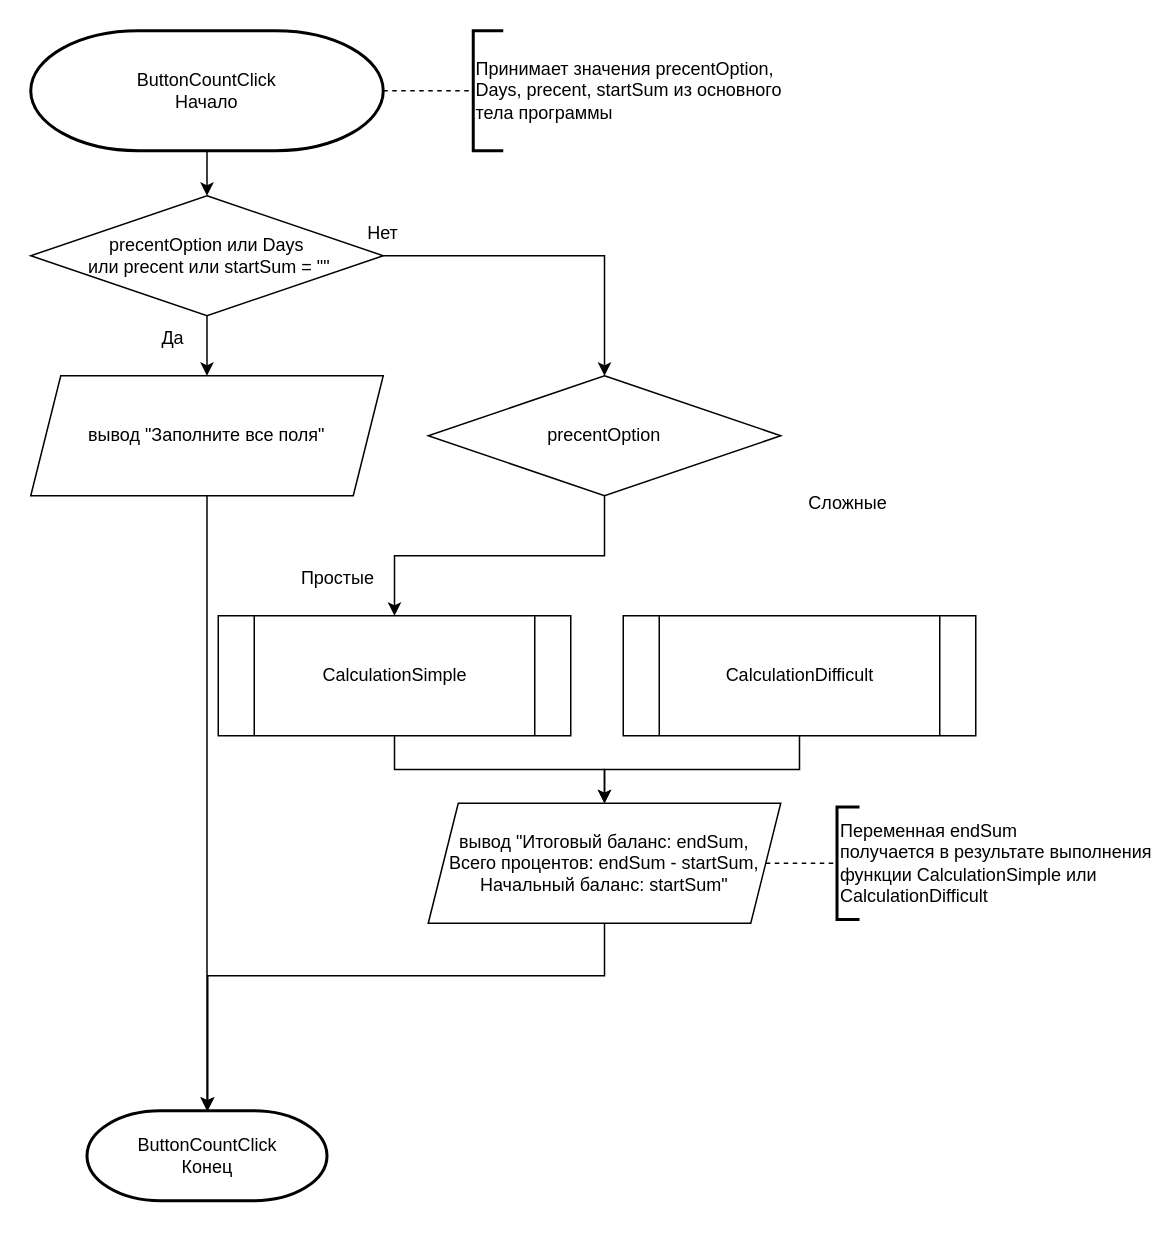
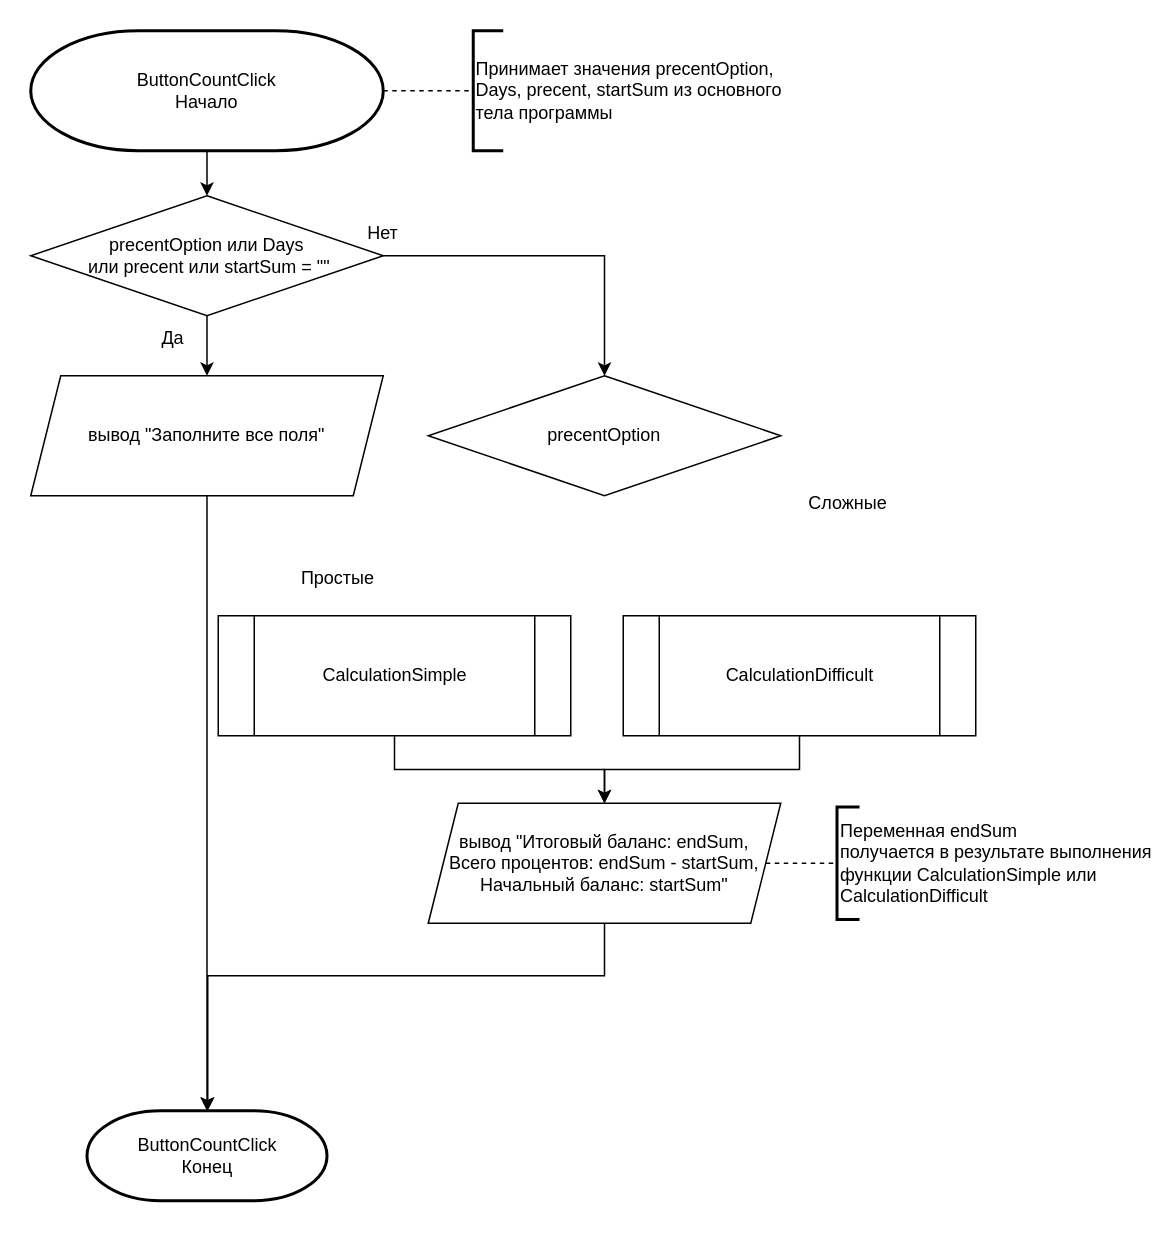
  <mxCell id="0" />
  <mxCell id="1" parent="0" />
  <mxCell id="2" value="" style="edgeStyle=orthogonalEdgeStyle;rounded=0;orthogonalLoop=1;jettySize=auto;html=1;" edge="1" parent="1" source="3" target="9"><mxGeometry relative="1" as="geometry" /></mxCell>
  <mxCell id="3" value="ButtonCountClick&lt;div&gt;Начало&lt;/div&gt;" style="strokeWidth=2;html=1;shape=mxgraph.flowchart.terminator;whiteSpace=wrap;" vertex="1" parent="1"><mxGeometry x="20" y="20" width="235" height="80" as="geometry" /></mxCell>
  <mxCell id="4" value="ButtonCountClick&lt;div&gt;Конец&lt;/div&gt;" style="strokeWidth=2;html=1;shape=mxgraph.flowchart.terminator;whiteSpace=wrap;" vertex="1" parent="1"><mxGeometry x="57.5" y="740" width="160" height="60" as="geometry" /></mxCell>
  <mxCell id="5" value="" style="endArrow=none;dashed=1;html=1;rounded=0;exitX=1;exitY=0.5;exitDx=0;exitDy=0;exitPerimeter=0;" edge="1" parent="1" source="3" target="6"><mxGeometry width="50" height="50" relative="1" as="geometry"><mxPoint x="295" y="270" as="sourcePoint" /><mxPoint x="335" y="60" as="targetPoint" /></mxGeometry></mxCell>
  <mxCell id="6" value="Принимает значения precentOption,&lt;div&gt;Days, precent, startSum из основного&lt;/div&gt;&lt;div&gt;тела программы&lt;/div&gt;" style="strokeWidth=2;html=1;shape=mxgraph.flowchart.annotation_1;align=left;pointerEvents=1;" vertex="1" parent="1"><mxGeometry x="315" y="20" width="20" height="80" as="geometry" /></mxCell>
  <mxCell id="7" style="edgeStyle=orthogonalEdgeStyle;rounded=0;orthogonalLoop=1;jettySize=auto;html=1;" edge="1" parent="1" source="9" target="10"><mxGeometry relative="1" as="geometry" /></mxCell>
  <mxCell id="8" value="" style="edgeStyle=orthogonalEdgeStyle;rounded=0;orthogonalLoop=1;jettySize=auto;html=1;" edge="1" parent="1" source="9" target="12"><mxGeometry relative="1" as="geometry" /></mxCell>
  <mxCell id="9" value="precentOption или Days&lt;div&gt;&amp;nbsp;или precent или startSum = &quot;&quot;&lt;/div&gt;" style="rhombus;whiteSpace=wrap;html=1;" vertex="1" parent="1"><mxGeometry x="20" y="130" width="235" height="80" as="geometry" /></mxCell>
  <mxCell id="10" value="вывод &quot;Заполните все поля&quot;" style="shape=parallelogram;perimeter=parallelogramPerimeter;whiteSpace=wrap;html=1;fixedSize=1;" vertex="1" parent="1"><mxGeometry x="20" y="250" width="235" height="80" as="geometry" /></mxCell>
- <mxCell id="11" style="edgeStyle=orthogonalEdgeStyle;rounded=0;orthogonalLoop=1;jettySize=auto;html=1;" edge="1" parent="1" source="12" target="16"><mxGeometry relative="1" as="geometry" /></mxCell>
  <mxCell id="12" value="precentOption" style="rhombus;whiteSpace=wrap;html=1;" vertex="1" parent="1"><mxGeometry x="285" y="250" width="235" height="80" as="geometry" /></mxCell>
  <mxCell id="13" value="Да" style="text;html=1;align=center;verticalAlign=middle;whiteSpace=wrap;rounded=0;" vertex="1" parent="1"><mxGeometry x="85" y="210" width="60" height="30" as="geometry" /></mxCell>
  <mxCell id="14" value="Нет" style="text;html=1;align=center;verticalAlign=middle;whiteSpace=wrap;rounded=0;" vertex="1" parent="1"><mxGeometry x="225" y="140" width="60" height="30" as="geometry" /></mxCell>
  <mxCell id="15" style="edgeStyle=orthogonalEdgeStyle;rounded=0;orthogonalLoop=1;jettySize=auto;html=1;" edge="1" parent="1" source="16" target="22"><mxGeometry relative="1" as="geometry" /></mxCell>
  <mxCell id="16" value="CalculationSimple" style="shape=process;whiteSpace=wrap;html=1;backgroundOutline=1;" vertex="1" parent="1"><mxGeometry x="145" y="410" width="235" height="80" as="geometry" /></mxCell>
  <mxCell id="17" style="edgeStyle=orthogonalEdgeStyle;rounded=0;orthogonalLoop=1;jettySize=auto;html=1;" edge="1" parent="1" source="18" target="22"><mxGeometry relative="1" as="geometry" /></mxCell>
  <mxCell id="18" value="CalculationDifficult" style="shape=process;whiteSpace=wrap;html=1;backgroundOutline=1;" vertex="1" parent="1"><mxGeometry x="415" y="410" width="235" height="80" as="geometry" /></mxCell>
  <mxCell id="19" value="Простые" style="text;html=1;align=center;verticalAlign=middle;whiteSpace=wrap;rounded=0;" vertex="1" parent="1"><mxGeometry x="195" y="370" width="60" height="30" as="geometry" /></mxCell>
  <mxCell id="20" value="Сложные" style="text;html=1;align=center;verticalAlign=middle;whiteSpace=wrap;rounded=0;" vertex="1" parent="1"><mxGeometry x="535" y="320" width="60" height="30" as="geometry" /></mxCell>
  <mxCell id="21" style="edgeStyle=orthogonalEdgeStyle;rounded=0;orthogonalLoop=1;jettySize=auto;html=1;" edge="1" parent="1" source="22" target="4"><mxGeometry relative="1" as="geometry"><Array as="points"><mxPoint x="403" y="650" /><mxPoint x="138" y="650" /></Array></mxGeometry></mxCell>
  <mxCell id="22" value="вывод &quot;Итоговый баланс: endSum,&lt;div&gt;Всего процентов: endSum - startSum,&lt;/div&gt;&lt;div&gt;Начальный баланс: startSum&quot;&lt;/div&gt;" style="shape=parallelogram;perimeter=parallelogramPerimeter;whiteSpace=wrap;html=1;fixedSize=1;" vertex="1" parent="1"><mxGeometry x="285" y="535" width="235" height="80" as="geometry" /></mxCell>
  <mxCell id="23" value="" style="endArrow=none;dashed=1;html=1;rounded=0;exitX=1;exitY=0.5;exitDx=0;exitDy=0;" edge="1" parent="1" source="22" target="24"><mxGeometry width="50" height="50" relative="1" as="geometry"><mxPoint x="345" y="440" as="sourcePoint" /><mxPoint x="555" y="575" as="targetPoint" /></mxGeometry></mxCell>
  <mxCell id="24" value="Переменная endSum&amp;nbsp;&lt;div&gt;получается в результате выполнения&amp;nbsp;&lt;/div&gt;&lt;div&gt;функции CalculationSimple или&amp;nbsp;&lt;/div&gt;&lt;div&gt;CalculationDifficult&lt;/div&gt;" style="strokeWidth=2;html=1;shape=mxgraph.flowchart.annotation_1;align=left;pointerEvents=1;" vertex="1" parent="1"><mxGeometry x="557.5" y="537.5" width="15" height="75" as="geometry" /></mxCell>
  <mxCell id="25" style="edgeStyle=orthogonalEdgeStyle;rounded=0;orthogonalLoop=1;jettySize=auto;html=1;entryX=0.5;entryY=0;entryDx=0;entryDy=0;entryPerimeter=0;" edge="1" parent="1" source="10" target="4"><mxGeometry relative="1" as="geometry" /></mxCell>
